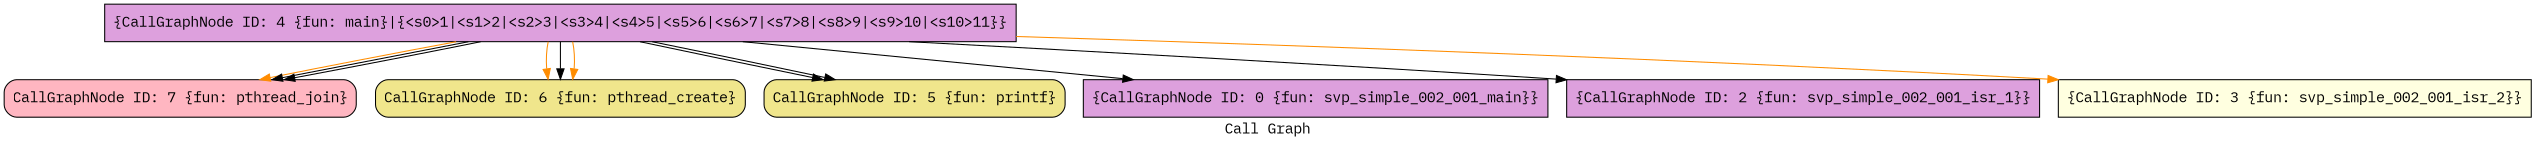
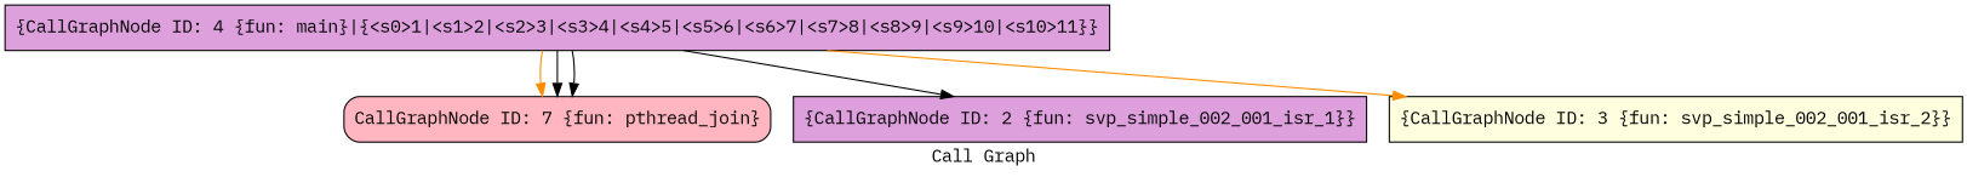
  digraph {
    fontname="IBM Plex Mono"
    label="Call Graph"
    node [fillcolor=plum fontname="IBM Plex Mono" shape=box style=filled]
    edge [color=black fontname="IBM Plex Mono"]
    n1 [fillcolor=lightpink label="{CallGraphNode ID: 7 \{fun: pthread_join\}}" shape=Mrecord]
-   n2 [fillcolor=khaki label="{CallGraphNode ID: 6 \{fun: pthread_create\}}" shape=Mrecord]
-   n3 [fillcolor=khaki label="{CallGraphNode ID: 5 \{fun: printf\}}" shape=Mrecord]
    n4 [label="{CallGraphNode ID: 4 \{fun: main\}|{<s0>1|<s1>2|<s2>3|<s3>4|<s4>5|<s5>6|<s6>7|<s7>8|<s8>9|<s9>10|<s10>11}}"]
-   n5 [label="{CallGraphNode ID: 0 \{fun: svp_simple_002_001_main\}}"]
    n6 [label="{CallGraphNode ID: 2 \{fun: svp_simple_002_001_isr_1\}}"]
    n7 [fillcolor=lightyellow label="{CallGraphNode ID: 3 \{fun: svp_simple_002_001_isr_2\}}"]
    n4 -> n1 [color=darkorange tailport=s4]
    n4 -> n1 [tailport=s5]
    n4 -> n1 [tailport=s6]
-   n4 -> n2 [color=darkorange tailport=s1]
-   n4 -> n2 [tailport=s2]
-   n4 -> n2 [color=darkorange tailport=s3]
-   n4 -> n3 [tailport=s0]
-   n4 -> n3 [tailport=s7]
-   n4 -> n5 [tailport=s8]
    n4 -> n6 [tailport=s9]
    n4 -> n7 [color=darkorange tailport=s10]
  }
